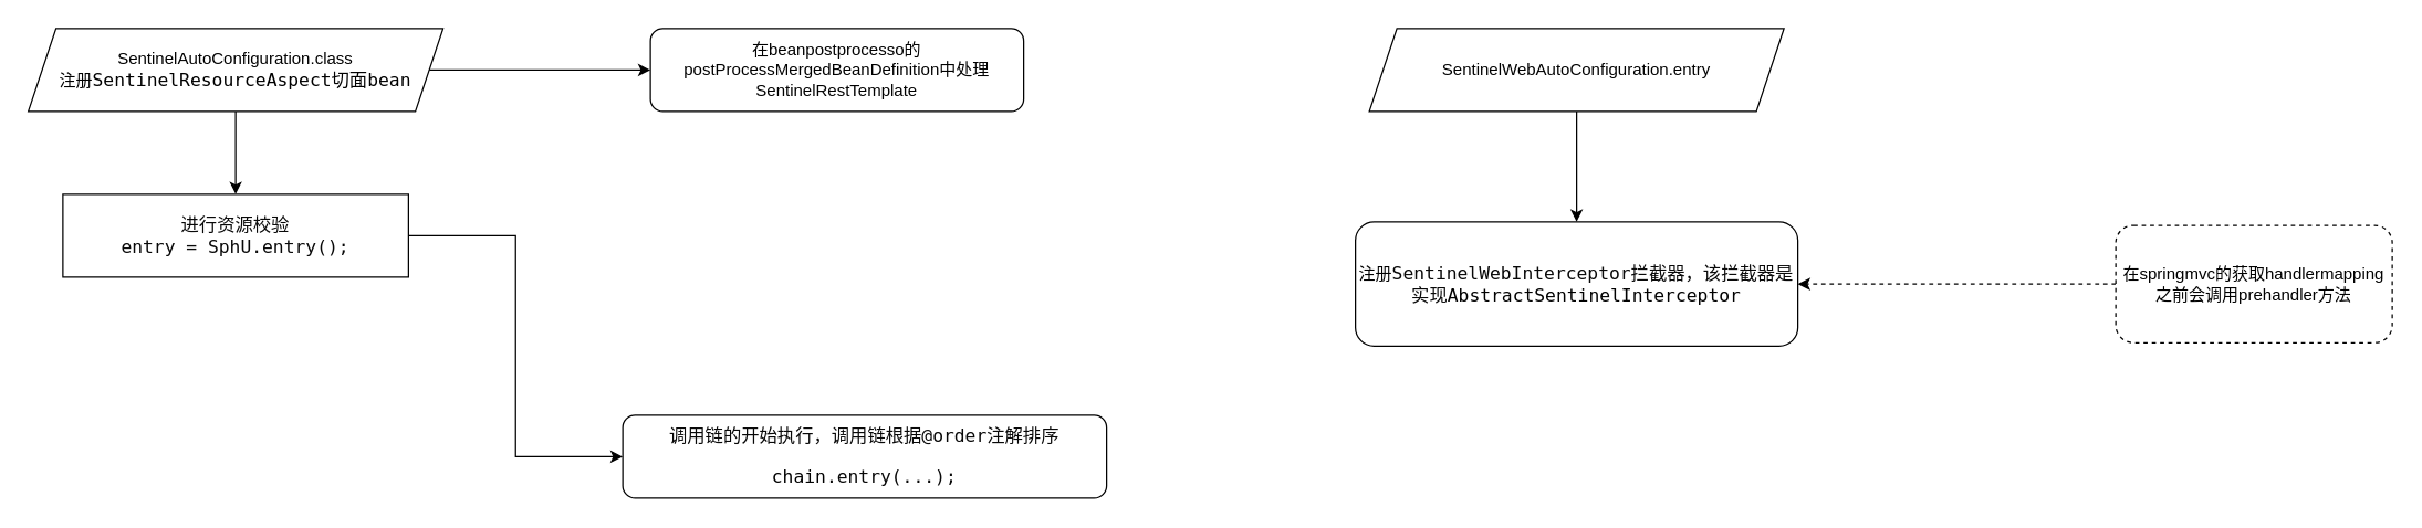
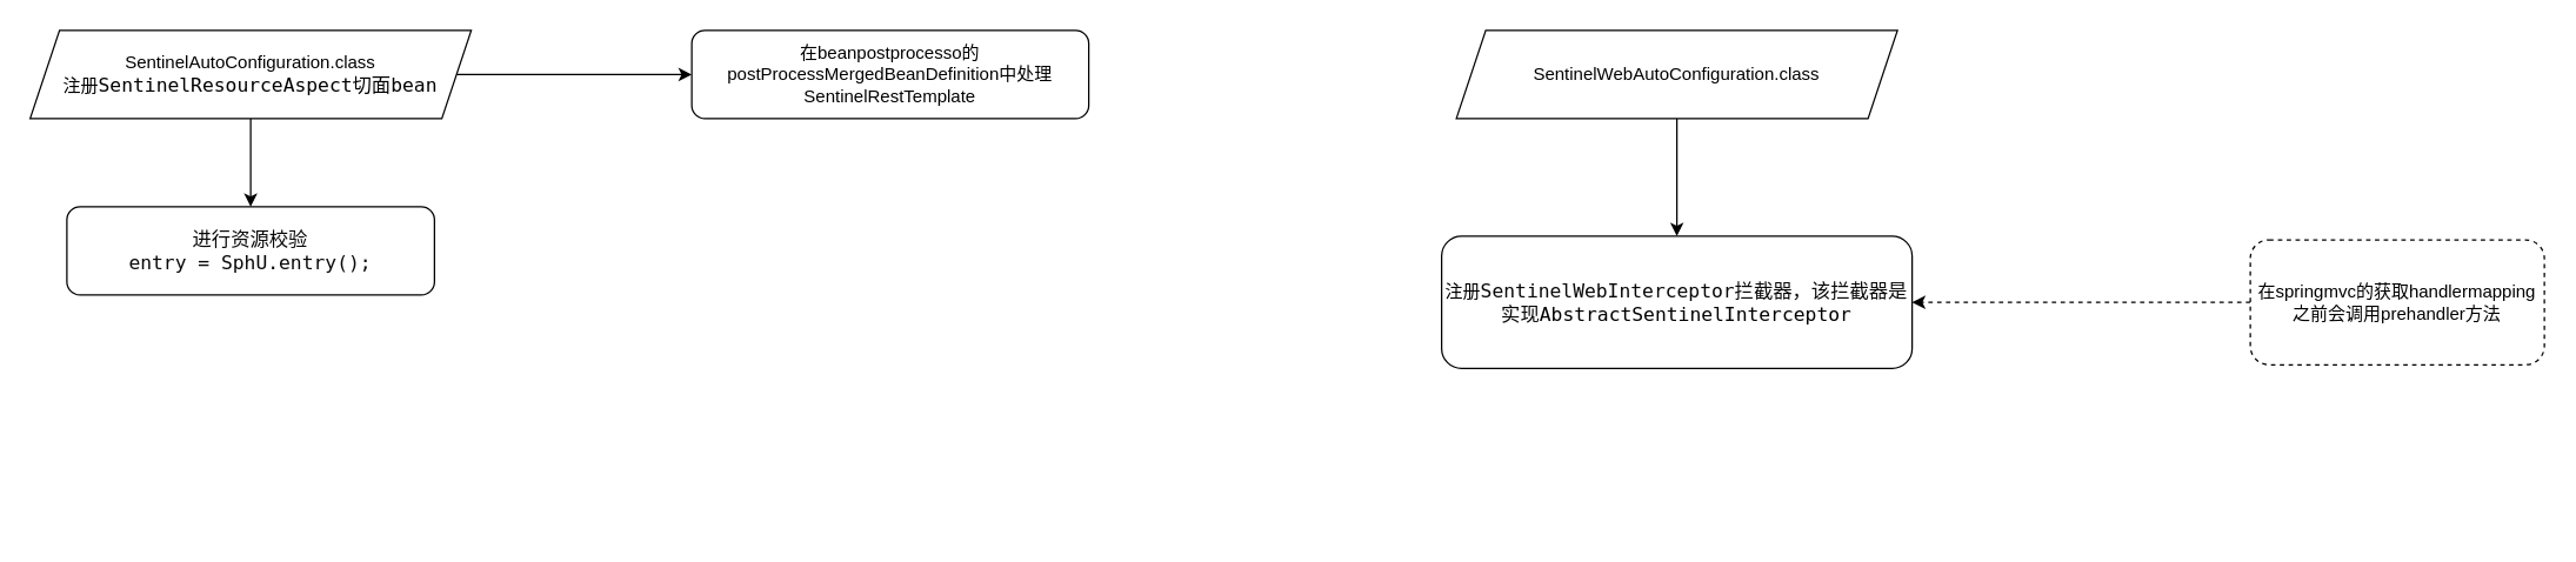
  <mxCell id="0" />
  <mxCell id="1" parent="0" />
  <mxCell id="2" style="edgeStyle=orthogonalEdgeStyle;rounded=0;orthogonalLoop=1;jettySize=auto;html=1;exitX=0.5;exitY=1;exitDx=0;exitDy=0;" edge="1" parent="1" source="4" target="6"><mxGeometry relative="1" as="geometry" /></mxCell>
  <mxCell id="3" style="edgeStyle=orthogonalEdgeStyle;rounded=0;orthogonalLoop=1;jettySize=auto;html=1;exitX=1;exitY=0.5;exitDx=0;exitDy=0;" edge="1" parent="1" source="4" target="7"><mxGeometry relative="1" as="geometry" /></mxCell>
  <mxCell id="4" value="SentinelAutoConfiguration.class&lt;br&gt;注册&lt;span style=&quot;background-color: rgb(255 , 255 , 255) ; font-family: &amp;#34;jetbrains mono&amp;#34; , monospace ; font-size: 9.8pt&quot;&gt;SentinelResourceAspect切面bean&lt;/span&gt;" style="shape=parallelogram;perimeter=parallelogramPerimeter;whiteSpace=wrap;html=1;fixedSize=1;" vertex="1" parent="1"><mxGeometry x="20" y="20" width="300" height="60" as="geometry" /></mxCell>
- <mxCell id="5" style="edgeStyle=orthogonalEdgeStyle;rounded=0;orthogonalLoop=1;jettySize=auto;html=1;exitX=1;exitY=0.5;exitDx=0;exitDy=0;entryX=0;entryY=0.5;entryDx=0;entryDy=0;" edge="1" parent="1" source="6" target="13"><mxGeometry relative="1" as="geometry" /></mxCell>
- <mxCell id="6" value="&lt;pre style=&quot;background-color: rgb(255 , 255 , 255)&quot;&gt;&lt;font color=&quot;#080808&quot; face=&quot;jetbrains mono, monospace&quot;&gt;&lt;span style=&quot;font-size: 13.067px&quot;&gt;进行资源校验&lt;br/&gt;entry = SphU.entry();&lt;/span&gt;&lt;/font&gt;&lt;font face=&quot;jetbrains mono, monospace&quot;&gt;&lt;span style=&quot;font-size: 9.8pt&quot;&gt;&lt;br&gt;&lt;/span&gt;&lt;/font&gt;&lt;/pre&gt;" style="whiteSpace=wrap;html=1;rounded=0;" vertex="1" parent="1"><mxGeometry x="45" y="140" width="250" height="60" as="geometry" /></mxCell>
+ <mxCell id="6" value="&lt;pre style=&quot;background-color: rgb(255 , 255 , 255)&quot;&gt;&lt;font color=&quot;#080808&quot; face=&quot;jetbrains mono, monospace&quot;&gt;&lt;span style=&quot;font-size: 13.067px&quot;&gt;进行资源校验&lt;br/&gt;entry = SphU.entry();&lt;/span&gt;&lt;/font&gt;&lt;font face=&quot;jetbrains mono, monospace&quot;&gt;&lt;span style=&quot;font-size: 9.8pt&quot;&gt;&lt;br&gt;&lt;/span&gt;&lt;/font&gt;&lt;/pre&gt;" style="rounded=1;whiteSpace=wrap;html=1;" vertex="1" parent="1"><mxGeometry x="45" y="140" width="250" height="60" as="geometry" /></mxCell>
  <mxCell id="7" value="在beanpostprocesso的postProcessMergedBeanDefinition中处理SentinelRestTemplate" style="rounded=1;whiteSpace=wrap;html=1;" vertex="1" parent="1"><mxGeometry x="470" y="20" width="270" height="60" as="geometry" /></mxCell>
  <mxCell id="8" style="edgeStyle=orthogonalEdgeStyle;rounded=0;orthogonalLoop=1;jettySize=auto;html=1;exitX=0.5;exitY=1;exitDx=0;exitDy=0;" edge="1" parent="1" source="9" target="10"><mxGeometry relative="1" as="geometry" /></mxCell>
- <mxCell id="9" value="SentinelWebAutoConfiguration.entry" style="shape=parallelogram;perimeter=parallelogramPerimeter;whiteSpace=wrap;html=1;fixedSize=1;" vertex="1" parent="1"><mxGeometry x="990" y="20" width="300" height="60" as="geometry" /></mxCell>
+ <mxCell id="9" value="SentinelWebAutoConfiguration.class" style="shape=parallelogram;perimeter=parallelogramPerimeter;whiteSpace=wrap;html=1;fixedSize=1;" vertex="1" parent="1"><mxGeometry x="990" y="20" width="300" height="60" as="geometry" /></mxCell>
  <mxCell id="10" value="注册&lt;span style=&quot;background-color: rgb(255 , 255 , 255) ; color: rgb(8 , 8 , 8) ; font-family: &amp;#34;jetbrains mono&amp;#34; , monospace ; font-size: 9.8pt&quot;&gt;SentinelWebInterceptor拦截器，该拦截器是实现&lt;/span&gt;&lt;span style=&quot;background-color: rgb(255 , 255 , 255) ; font-family: &amp;#34;jetbrains mono&amp;#34; , monospace ; font-size: 9.8pt&quot;&gt;AbstractSentinelInterceptor&lt;/span&gt;" style="rounded=1;whiteSpace=wrap;html=1;" vertex="1" parent="1"><mxGeometry x="980" y="160" width="320" height="90" as="geometry" /></mxCell>
  <mxCell id="11" style="edgeStyle=orthogonalEdgeStyle;rounded=0;orthogonalLoop=1;jettySize=auto;html=1;exitX=0;exitY=0.5;exitDx=0;exitDy=0;entryX=1;entryY=0.5;entryDx=0;entryDy=0;dashed=1;" edge="1" parent="1" source="12" target="10"><mxGeometry relative="1" as="geometry" /></mxCell>
  <mxCell id="12" value="在springmvc的获取handlermapping之前会调用prehandler方法" style="rounded=1;whiteSpace=wrap;html=1;dashed=1;" vertex="1" parent="1"><mxGeometry x="1530" y="162.5" width="200" height="85" as="geometry" /></mxCell>
- <mxCell id="13" value="&lt;pre style=&quot;background-color: rgb(255 , 255 , 255)&quot;&gt;&lt;font face=&quot;jetbrains mono, monospace&quot; color=&quot;#080808&quot; style=&quot;font-size: 13.067px&quot;&gt;调用链的开始执行，调用链根据@order注解排序&lt;/font&gt;&lt;/pre&gt;&lt;pre style=&quot;background-color: rgb(255 , 255 , 255)&quot;&gt;&lt;pre style=&quot;color: rgb(8 , 8 , 8) ; font-family: &amp;#34;jetbrains mono&amp;#34; , monospace ; font-size: 9.8pt&quot;&gt;&lt;span style=&quot;color: #000000&quot;&gt;chain&lt;/span&gt;.entry(...);&lt;/pre&gt;&lt;/pre&gt;" style="rounded=1;whiteSpace=wrap;html=1;" vertex="1" parent="1"><mxGeometry x="450" y="300" width="350" height="60" as="geometry" /></mxCell>
